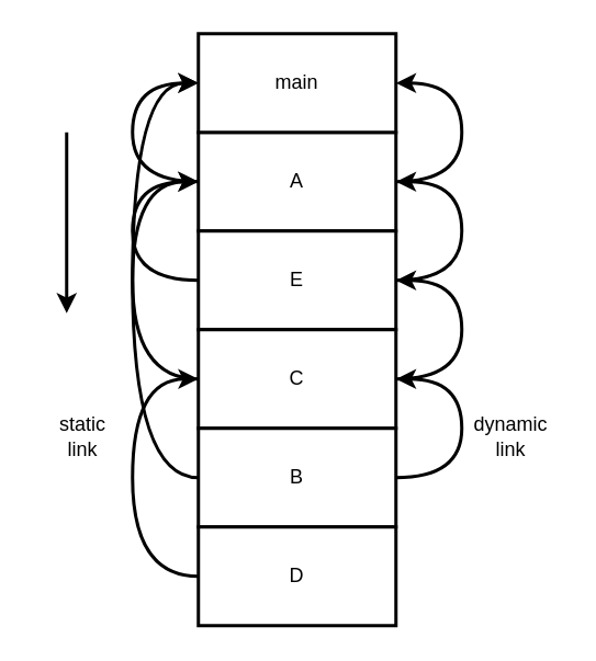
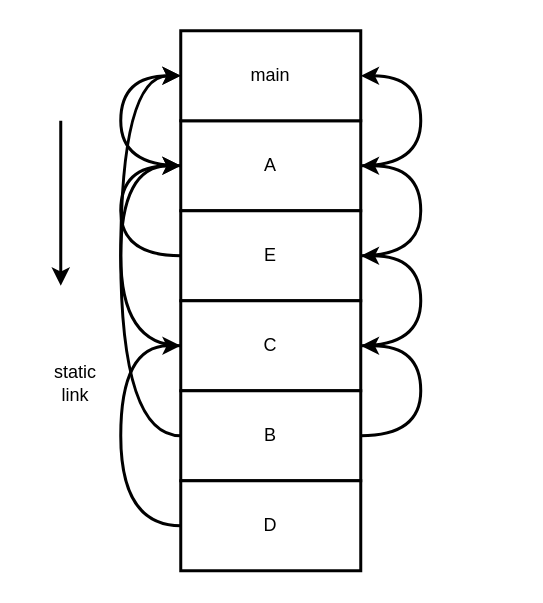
  <mxCell id="0" />
  <mxCell id="1" parent="0" />
  <mxCell id="2" style="edgeStyle=orthogonalEdgeStyle;curved=1;rounded=0;orthogonalLoop=1;jettySize=auto;html=1;entryX=0;entryY=0.5;entryDx=0;entryDy=0;strokeWidth=2;" edge="1" parent="1" source="4" target="14"><mxGeometry relative="1" as="geometry"><Array as="points"><mxPoint x="80" y="110" /><mxPoint x="80" y="50" /></Array></mxGeometry></mxCell>
  <mxCell id="3" style="edgeStyle=orthogonalEdgeStyle;curved=1;rounded=0;orthogonalLoop=1;jettySize=auto;html=1;exitX=1;exitY=0.5;exitDx=0;exitDy=0;entryX=1;entryY=0.5;entryDx=0;entryDy=0;strokeWidth=2;" edge="1" parent="1" source="4" target="14"><mxGeometry relative="1" as="geometry"><Array as="points"><mxPoint x="280" y="110" /><mxPoint x="280" y="50" /></Array></mxGeometry></mxCell>
  <mxCell id="4" value="A" style="rounded=0;whiteSpace=wrap;html=1;strokeWidth=2;" vertex="1" parent="1"><mxGeometry x="120" y="80" width="120" height="60" as="geometry" /></mxCell>
  <mxCell id="5" style="edgeStyle=orthogonalEdgeStyle;curved=1;rounded=0;orthogonalLoop=1;jettySize=auto;html=1;exitX=1;exitY=0.5;exitDx=0;exitDy=0;entryX=1;entryY=0.5;entryDx=0;entryDy=0;strokeWidth=2;" edge="1" parent="1" source="7" target="4"><mxGeometry relative="1" as="geometry"><Array as="points"><mxPoint x="280" y="170" /><mxPoint x="280" y="110" /></Array></mxGeometry></mxCell>
  <mxCell id="6" style="edgeStyle=orthogonalEdgeStyle;curved=1;rounded=0;orthogonalLoop=1;jettySize=auto;html=1;strokeWidth=2;entryX=0;entryY=0.5;entryDx=0;entryDy=0;" edge="1" parent="1" source="7" target="4"><mxGeometry relative="1" as="geometry"><mxPoint x="70" y="90" as="targetPoint" /><Array as="points"><mxPoint x="80" y="170" /><mxPoint x="80" y="110" /></Array></mxGeometry></mxCell>
  <mxCell id="7" value="E" style="rounded=0;whiteSpace=wrap;html=1;strokeWidth=2;" vertex="1" parent="1"><mxGeometry x="120" y="140" width="120" height="60" as="geometry" /></mxCell>
  <mxCell id="8" style="edgeStyle=orthogonalEdgeStyle;curved=1;rounded=0;orthogonalLoop=1;jettySize=auto;html=1;exitX=0;exitY=0.5;exitDx=0;exitDy=0;entryX=0;entryY=0.5;entryDx=0;entryDy=0;strokeWidth=2;" edge="1" parent="1" source="10" target="4"><mxGeometry relative="1" as="geometry"><Array as="points"><mxPoint x="80" y="230" /><mxPoint x="80" y="110" /></Array></mxGeometry></mxCell>
  <mxCell id="9" style="edgeStyle=orthogonalEdgeStyle;curved=1;rounded=0;orthogonalLoop=1;jettySize=auto;html=1;exitX=1;exitY=0.5;exitDx=0;exitDy=0;entryX=1;entryY=0.5;entryDx=0;entryDy=0;strokeWidth=2;" edge="1" parent="1" source="10" target="7"><mxGeometry relative="1" as="geometry"><Array as="points"><mxPoint x="280" y="230" /><mxPoint x="280" y="170" /></Array></mxGeometry></mxCell>
  <mxCell id="10" value="C" style="rounded=0;whiteSpace=wrap;html=1;strokeWidth=2;" vertex="1" parent="1"><mxGeometry x="120" y="200" width="120" height="60" as="geometry" /></mxCell>
  <mxCell id="11" style="edgeStyle=orthogonalEdgeStyle;curved=1;rounded=0;orthogonalLoop=1;jettySize=auto;html=1;entryX=1;entryY=0.5;entryDx=0;entryDy=0;strokeWidth=2;" edge="1" parent="1" source="13" target="10"><mxGeometry relative="1" as="geometry"><Array as="points"><mxPoint x="280" y="290" /><mxPoint x="280" y="230" /></Array></mxGeometry></mxCell>
  <mxCell id="12" style="edgeStyle=orthogonalEdgeStyle;curved=1;rounded=0;orthogonalLoop=1;jettySize=auto;html=1;entryX=0;entryY=0.5;entryDx=0;entryDy=0;strokeWidth=2;" edge="1" parent="1" source="13" target="14"><mxGeometry relative="1" as="geometry"><Array as="points"><mxPoint x="80" y="290" /><mxPoint x="80" y="50" /></Array></mxGeometry></mxCell>
  <mxCell id="13" value="B" style="rounded=0;whiteSpace=wrap;html=1;strokeWidth=2;" vertex="1" parent="1"><mxGeometry x="120" y="260" width="120" height="60" as="geometry" /></mxCell>
  <mxCell id="14" value="main" style="rounded=0;whiteSpace=wrap;html=1;strokeWidth=2;" vertex="1" parent="1"><mxGeometry x="120" y="20" width="120" height="60" as="geometry" /></mxCell>
  <mxCell id="15" value="" style="endArrow=classic;html=1;rounded=0;curved=1;strokeWidth=2;" edge="1" parent="1"><mxGeometry width="50" height="50" relative="1" as="geometry"><mxPoint x="40" y="80" as="sourcePoint" /><mxPoint x="40" y="190" as="targetPoint" /></mxGeometry></mxCell>
- <mxCell id="16" value="static&lt;br&gt;link" style="text;html=1;strokeColor=none;fillColor=none;align=center;verticalAlign=middle;whiteSpace=wrap;rounded=0;strokeWidth=2;" vertex="1" parent="1"><mxGeometry x="20" y="250" width="60" height="30" as="geometry" /></mxCell>
- <mxCell id="17" value="dynamic&lt;br&gt;link" style="text;html=1;strokeColor=none;fillColor=none;align=center;verticalAlign=middle;whiteSpace=wrap;rounded=0;strokeWidth=2;" vertex="1" parent="1"><mxGeometry x="280" y="250" width="60" height="30" as="geometry" /></mxCell>
+ <mxCell id="16" value="static&lt;br&gt;link" style="text;html=1;strokeColor=none;fillColor=none;align=center;verticalAlign=middle;whiteSpace=wrap;rounded=0;strokeWidth=2;" vertex="1" parent="1"><mxGeometry x="20" y="240" width="60" height="30" as="geometry" /></mxCell>
  <mxCell id="18" style="edgeStyle=orthogonalEdgeStyle;curved=1;rounded=0;orthogonalLoop=1;jettySize=auto;html=1;entryX=0;entryY=0.5;entryDx=0;entryDy=0;strokeWidth=2;" edge="1" parent="1" source="19" target="10"><mxGeometry relative="1" as="geometry"><Array as="points"><mxPoint x="80" y="350" /><mxPoint x="80" y="230" /></Array></mxGeometry></mxCell>
  <mxCell id="19" value="D" style="rounded=0;whiteSpace=wrap;html=1;strokeWidth=2;" vertex="1" parent="1"><mxGeometry x="120" y="320" width="120" height="60" as="geometry" /></mxCell>
